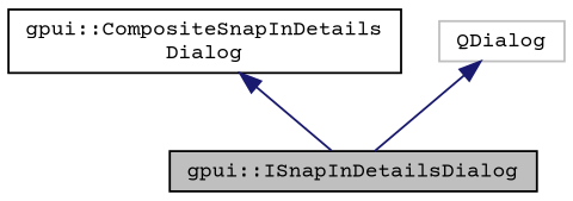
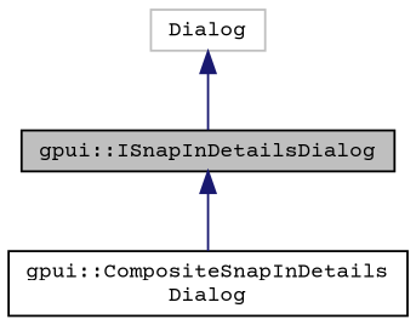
  digraph {
    fontname="Courier Prime"
    node [color=black fillcolor=white fontname="Courier Prime" fontsize=10 shape=record style=filled]
    edge [color=midnightblue dir=back fontname="Courier Prime" fontsize=10 labelfontname=Helvetica labelfontsize=10 style=solid]
    n1 [fillcolor=grey75 fontcolor=black height=0.2 label="gpui::ISnapInDetailsDialog" width=0.4]
    n2 [height=0.2 label="gpui::CompositeSnapInDetails\lDialog" width=0.4]
-   n3 [color=grey75 height=0.2 label=QDialog width=0.4]
-   n2 -> n1
+   n3 [color=grey75 height=0.2 label=Dialog width=0.4]
+   n1 -> n2
    n3 -> n1
  }
